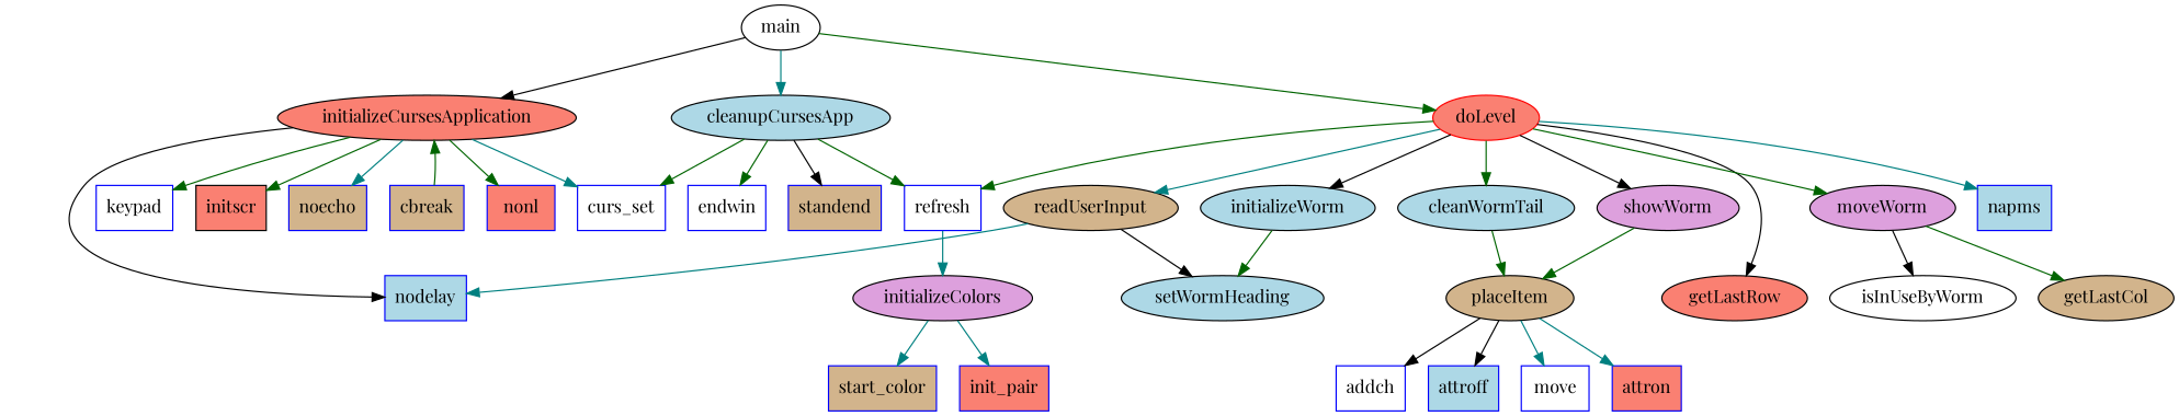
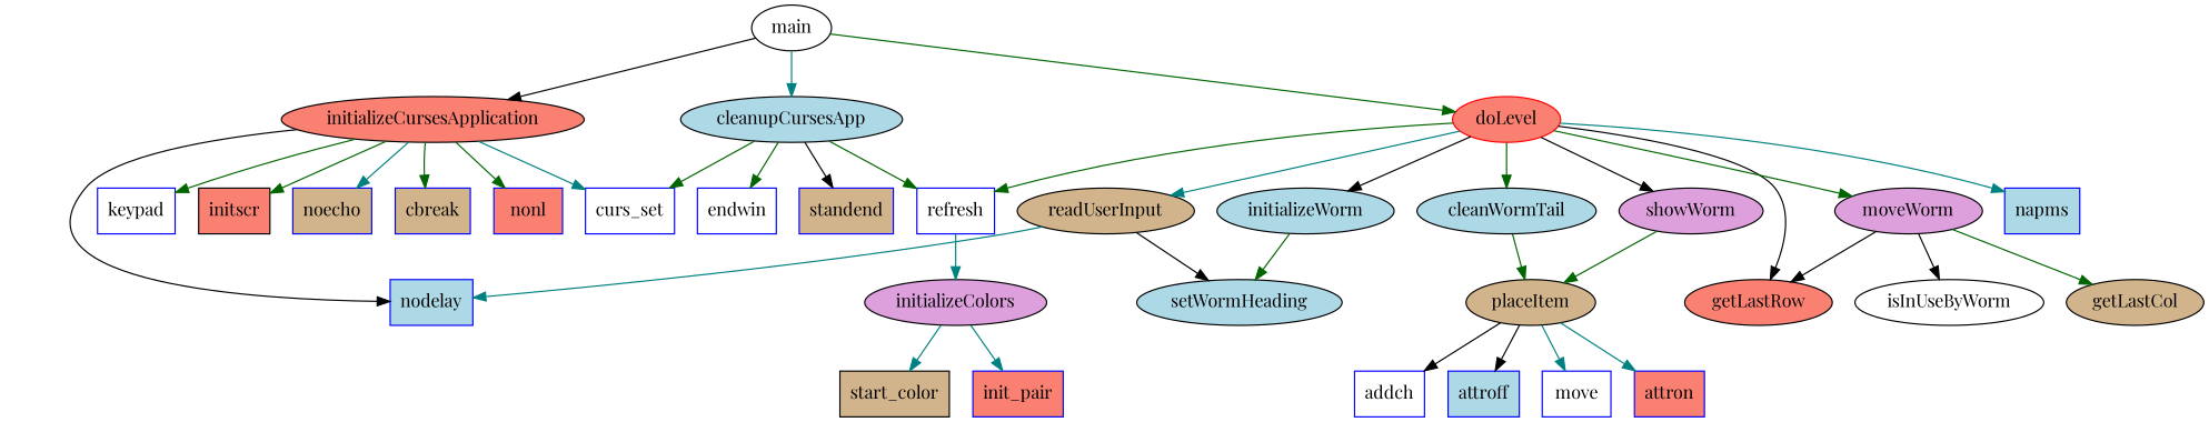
  digraph {
    fontname="Playfair Display"
    node [fillcolor=white fontname="Playfair Display" style=filled color=blue shape=rectangle]
    edge [color=darkgreen fontname="Playfair Display"]
    placeItem [fillcolor=tan color="" shape=""]
    move
    attron [fillcolor=salmon]
    addch
    attroff [fillcolor=lightblue]
    initscr [color=black fillcolor=salmon]
    initializeCursesApplication [fillcolor=salmon color="" shape=""]
    noecho [fillcolor=tan]
    cbreak [fillcolor=tan]
    nonl [fillcolor=salmon]
    keypad
    curs_set
    nodelay [fillcolor=lightblue]
    cleanupCursesApp [fillcolor=lightblue color="" shape=""]
    standend [fillcolor=tan]
    refresh
    endwin
    initializeColors [fillcolor=plum color="" shape=""]
-   start_color [fillcolor=tan]
+   start_color [color=black fillcolor=tan]
    init_pair [fillcolor=salmon]
    readUserInput [fillcolor=tan color="" shape=""]
    setWormHeading [fillcolor=lightblue color="" shape=""]
    doLevel [color=red fillcolor=salmon shape=""]
    getLastRow [fillcolor=salmon color="" shape=""]
    initializeWorm [fillcolor=lightblue color="" shape=""]
    showWorm [fillcolor=plum color="" shape=""]
    cleanWormTail [fillcolor=lightblue color="" shape=""]
    moveWorm [fillcolor=plum color="" shape=""]
    napms [fillcolor=lightblue]
    getLastCol [fillcolor=tan color="" shape=""]
    isInUseByWorm [color="" shape=""]
    main [color="" shape=""]
    placeItem -> move [color=teal]
    placeItem -> attron [color=teal]
    placeItem -> addch [color=black]
    placeItem -> attroff [color=black]
    initializeCursesApplication -> initscr
    initializeCursesApplication -> noecho [color=teal]
-   cbreak -> initializeCursesApplication
+   initializeCursesApplication -> cbreak
    initializeCursesApplication -> nonl
    initializeCursesApplication -> keypad
    initializeCursesApplication -> curs_set [color=teal]
    initializeCursesApplication -> nodelay [color=black]
    cleanupCursesApp -> curs_set
    cleanupCursesApp -> standend [color=black]
    cleanupCursesApp -> refresh
    cleanupCursesApp -> endwin
    refresh -> initializeColors [color=teal]
    initializeColors -> start_color [color=teal]
    initializeColors -> init_pair [color=teal]
    readUserInput -> nodelay [color=teal]
    readUserInput -> setWormHeading [color=black]
    doLevel -> refresh
    doLevel -> readUserInput [color=teal]
    doLevel -> getLastRow [color=black]
    doLevel -> initializeWorm [color=black]
    doLevel -> showWorm [color=black]
    doLevel -> cleanWormTail
    doLevel -> moveWorm
    doLevel -> napms [color=teal]
    initializeWorm -> setWormHeading
    showWorm -> placeItem
    cleanWormTail -> placeItem
+   moveWorm -> getLastRow [color=black]
    moveWorm -> getLastCol
    moveWorm -> isInUseByWorm [color=black]
    main -> initializeCursesApplication [color=black]
    main -> cleanupCursesApp [color=teal]
    main -> doLevel
  }
